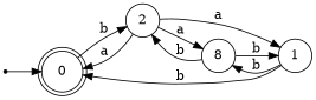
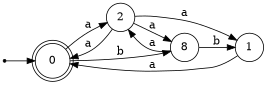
  digraph {
    rankdir=LR
    node [shape=circle]
    0 [shape=doublecircle]
    2
    1
    n4 [label=8]
    q [shape=point]
-   0 -> 2 [label=b]
+   0 -> 2 [label=a]
    2 -> 0 [label=a]
    2 -> 1 [label=a]
    2 -> n4 [label=a]
-   1 -> 0 [label=b]
-   1 -> n4 [label=b]
-   n4 -> 2 [label=b]
+   1 -> 0 [label=a]
+   0 -> n4 [label=b]
+   n4 -> 2 [label=a]
    n4 -> 1 [label=b]
    q -> 0
  }
